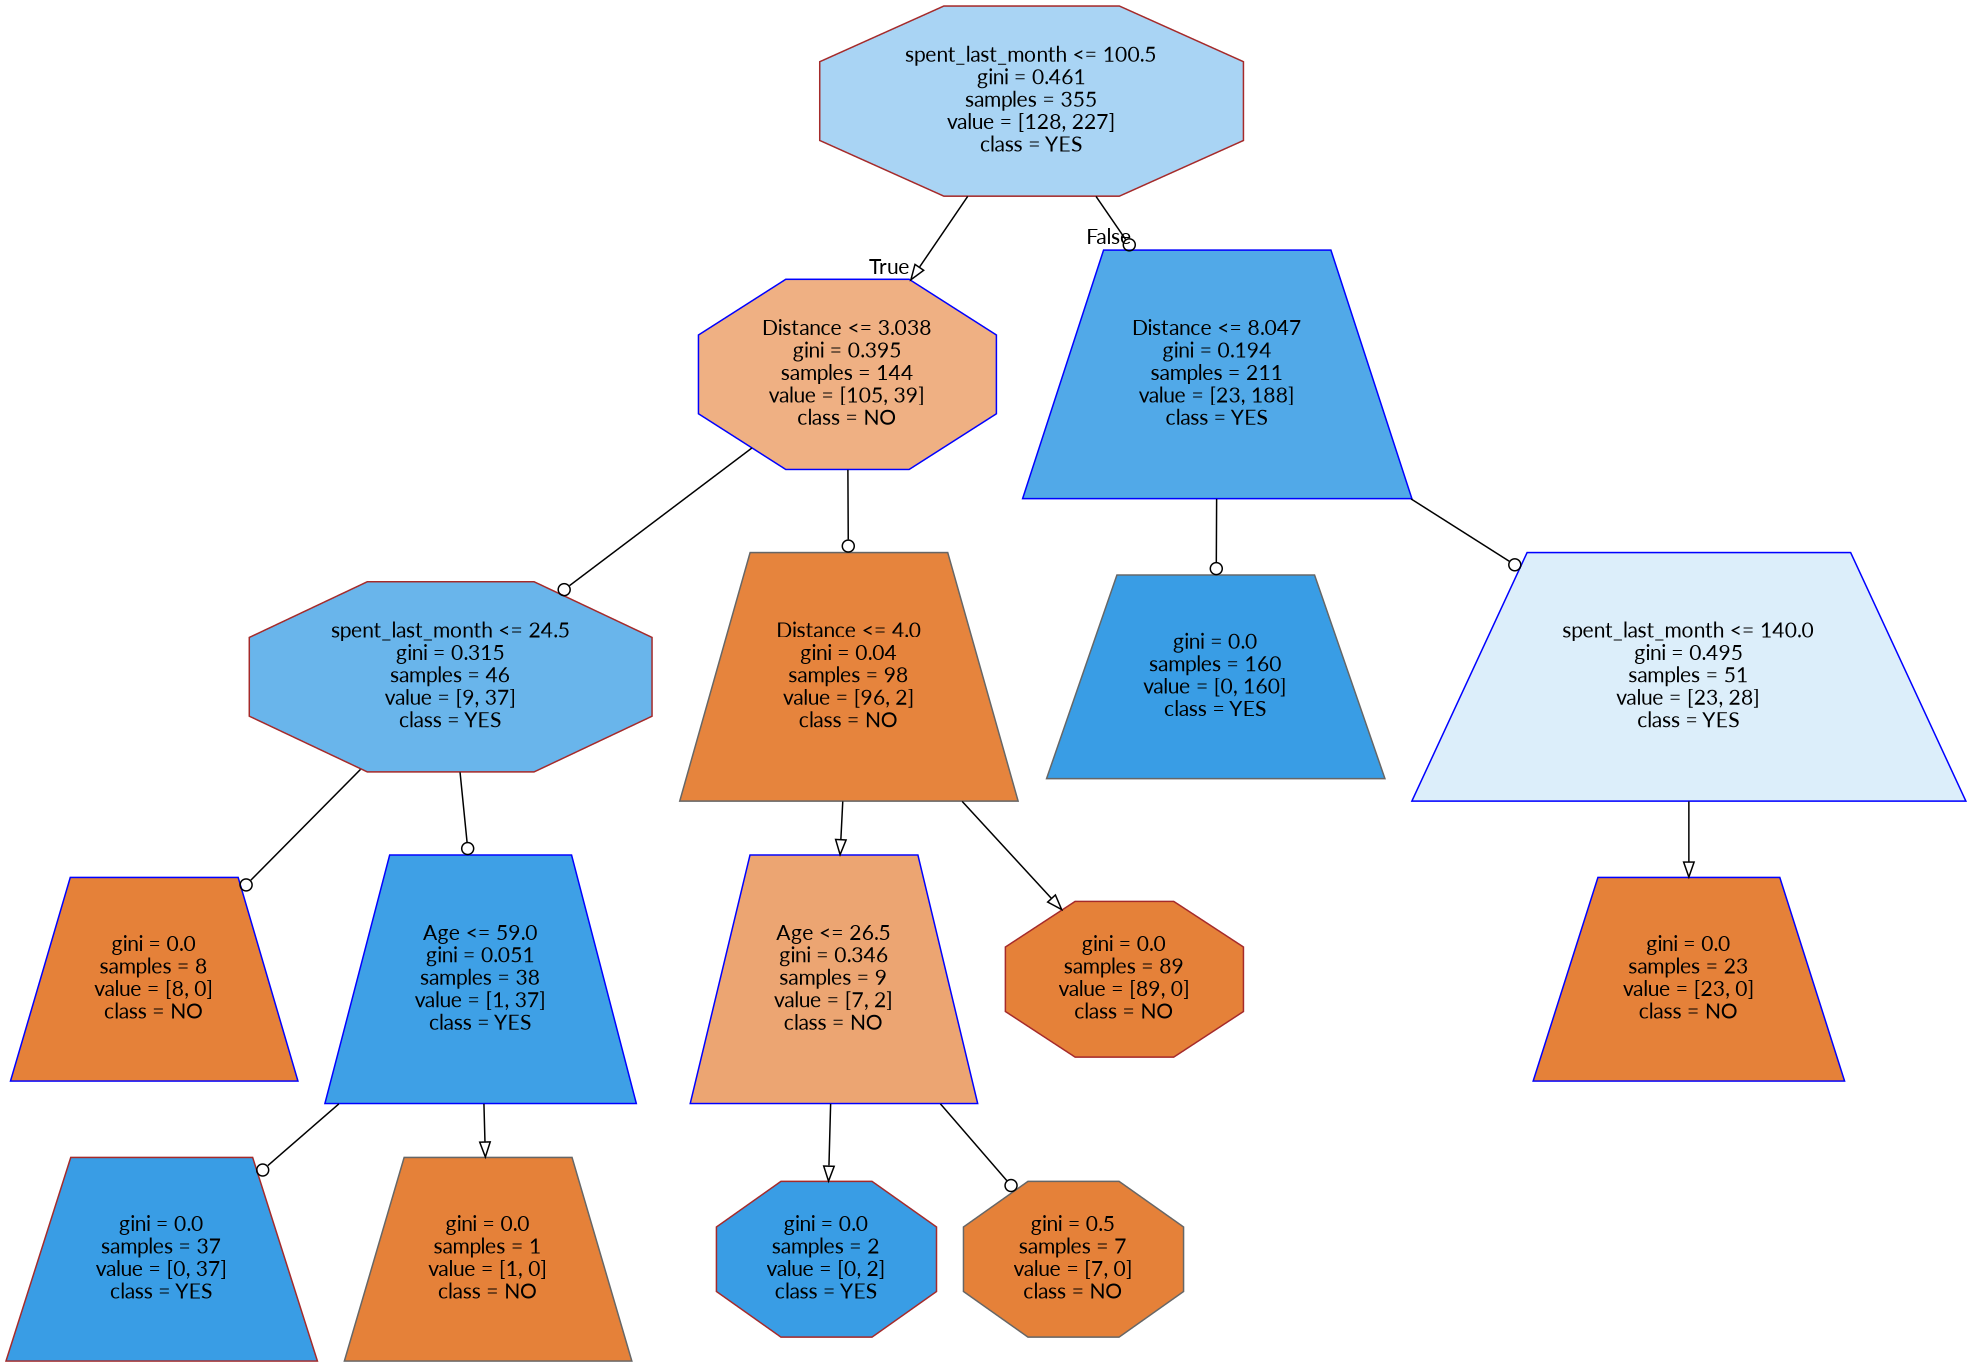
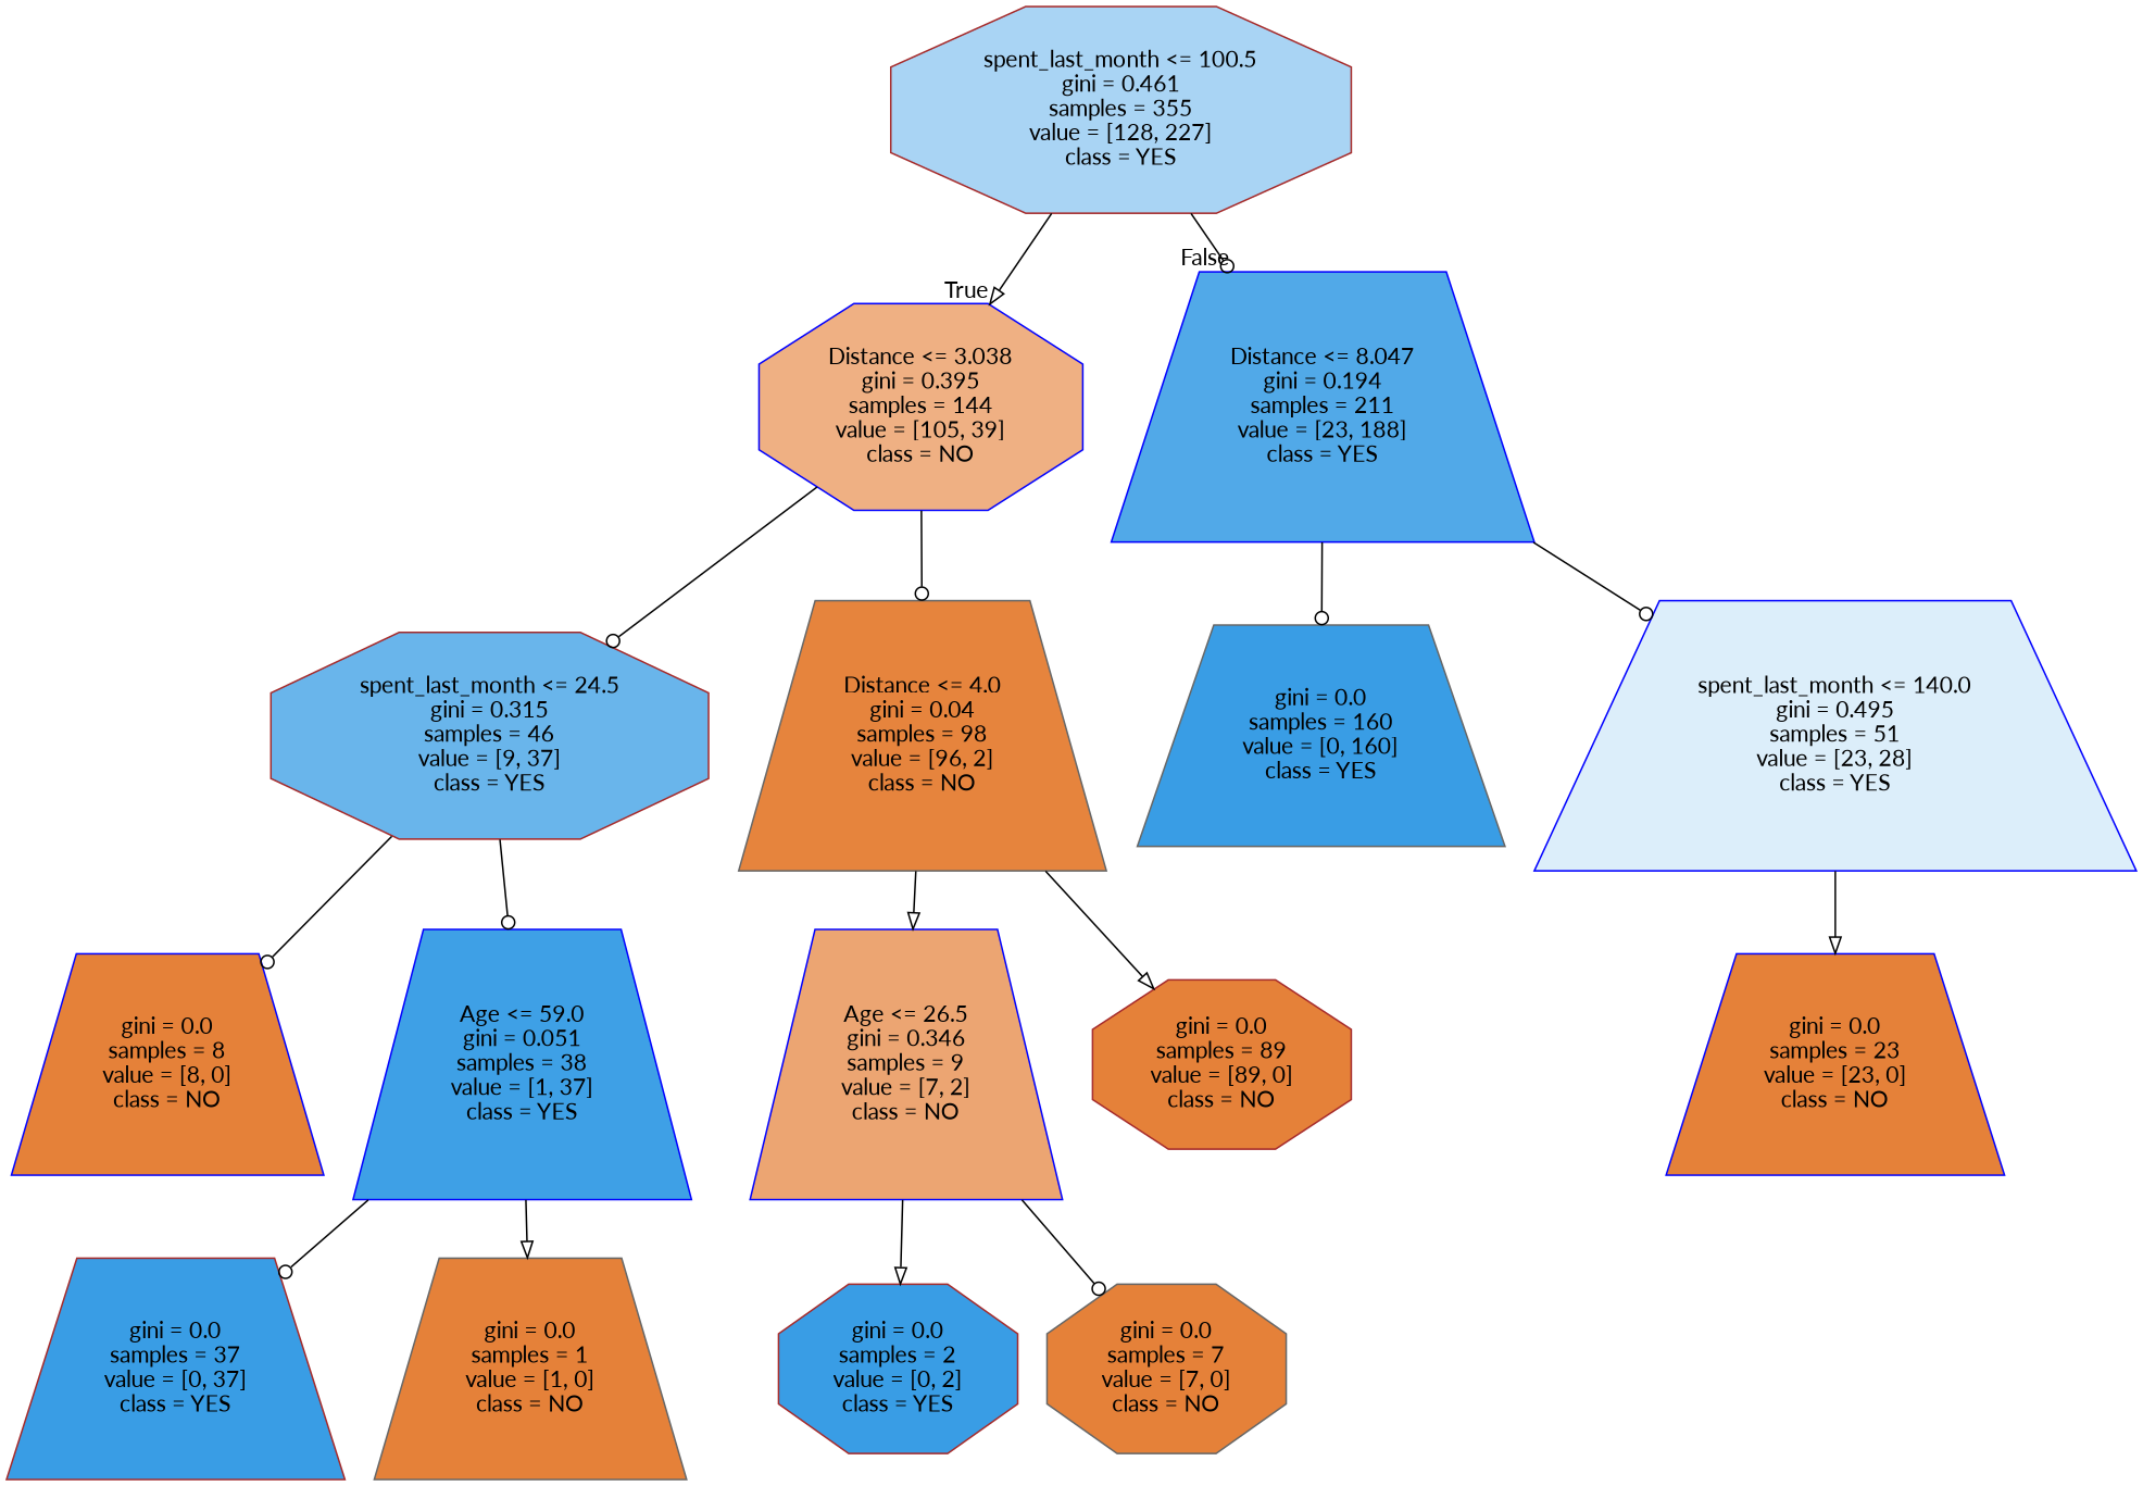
  digraph {
    fontname=Lato
    node [color=blue fillcolor="#e58139" fontname=Lato shape=trapezium style=filled]
    edge [arrowhead=odot fontname=Lato]
    n1 [color=brown fillcolor="#a9d4f4" label="spent_last_month <= 100.5\ngini = 0.461\nsamples = 355\nvalue = [128, 227]\nclass = YES" shape=octagon]
    n2 [fillcolor="#efb083" label="Distance <= 3.038\ngini = 0.395\nsamples = 144\nvalue = [105, 39]\nclass = NO" shape=octagon]
    n3 [fillcolor="#51a9e8" label="Distance <= 8.047\ngini = 0.194\nsamples = 211\nvalue = [23, 188]\nclass = YES"]
    n4 [color=brown fillcolor="#69b5eb" label="spent_last_month <= 24.5\ngini = 0.315\nsamples = 46\nvalue = [9, 37]\nclass = YES" shape=octagon]
    n5 [color=gray40 fillcolor="#e6843d" label="Distance <= 4.0\ngini = 0.04\nsamples = 98\nvalue = [96, 2]\nclass = NO"]
    n6 [color=gray40 fillcolor="#399de5" label="gini = 0.0\nsamples = 160\nvalue = [0, 160]\nclass = YES"]
    n7 [fillcolor="#dceefa" label="spent_last_month <= 140.0\ngini = 0.495\nsamples = 51\nvalue = [23, 28]\nclass = YES"]
    n8 [label="gini = 0.0\nsamples = 8\nvalue = [8, 0]\nclass = NO"]
    n9 [fillcolor="#3ea0e6" label="Age <= 59.0\ngini = 0.051\nsamples = 38\nvalue = [1, 37]\nclass = YES"]
    n10 [fillcolor="#eca572" label="Age <= 26.5\ngini = 0.346\nsamples = 9\nvalue = [7, 2]\nclass = NO"]
    n11 [color=brown label="gini = 0.0\nsamples = 89\nvalue = [89, 0]\nclass = NO" shape=octagon]
    n12 [color=brown fillcolor="#399de5" label="gini = 0.0\nsamples = 37\nvalue = [0, 37]\nclass = YES"]
    n13 [color=gray40 label="gini = 0.0\nsamples = 1\nvalue = [1, 0]\nclass = NO"]
    n14 [color=brown fillcolor="#399de5" label="gini = 0.0\nsamples = 2\nvalue = [0, 2]\nclass = YES" shape=octagon]
-   n15 [color=gray40 label="gini = 0.5\nsamples = 7\nvalue = [7, 0]\nclass = NO" shape=octagon]
+   n15 [color=gray40 label="gini = 0.0\nsamples = 7\nvalue = [7, 0]\nclass = NO" shape=octagon]
    n16 [label="gini = 0.0\nsamples = 23\nvalue = [23, 0]\nclass = NO"]
    n1 -> n2 [arrowhead=onormal headlabel=True labelangle=45 labeldistance=2.5]
    n1 -> n3 [headlabel=False labelangle=-45 labeldistance=2.5]
    n2 -> n4
    n2 -> n5
    n3 -> n6
    n3 -> n7
    n4 -> n8
    n4 -> n9
    n5 -> n10 [arrowhead=onormal]
    n5 -> n11 [arrowhead=onormal]
    n7 -> n16 [arrowhead=onormal]
    n9 -> n12
    n9 -> n13 [arrowhead=onormal]
    n10 -> n14 [arrowhead=onormal]
    n10 -> n15
  }
